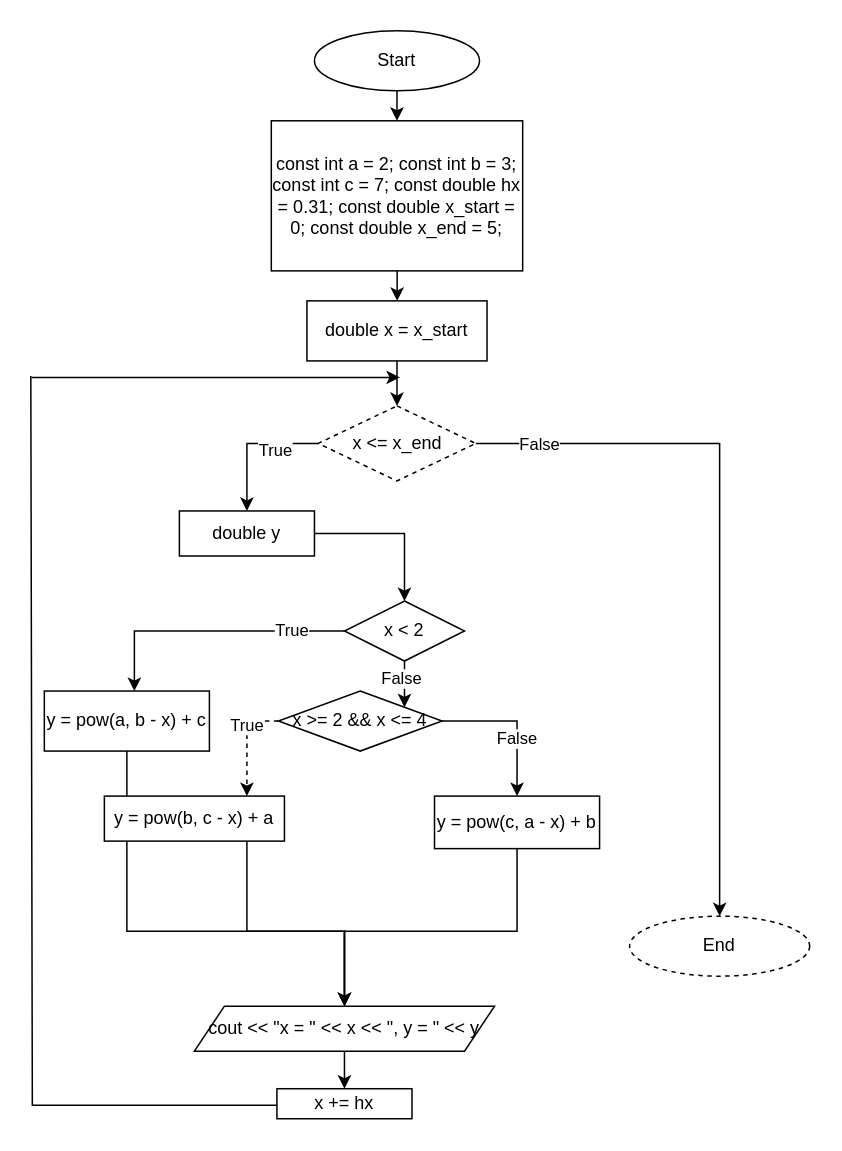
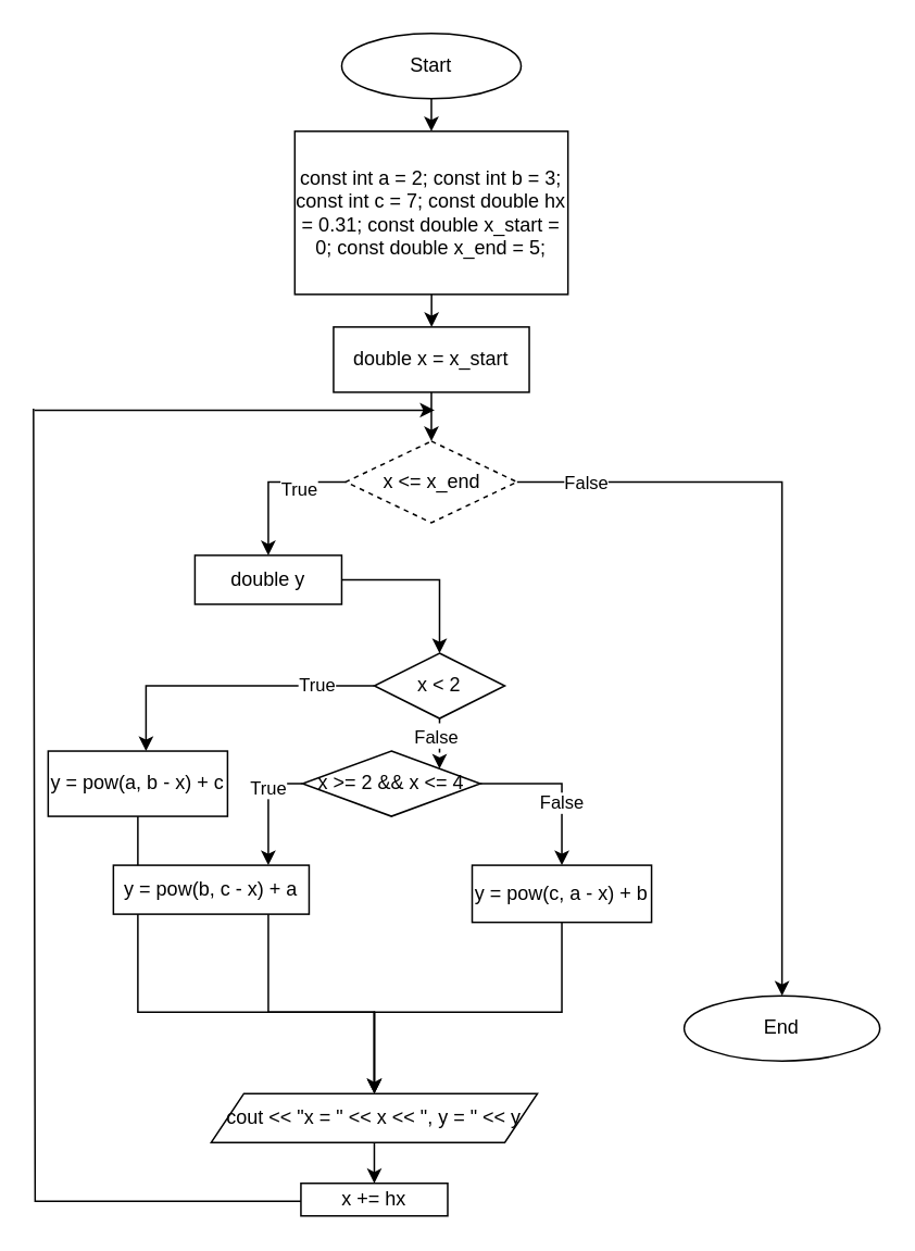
  <mxCell id="0" />
  <mxCell id="1" parent="0" />
  <mxCell id="2" style="edgeStyle=orthogonalEdgeStyle;rounded=0;orthogonalLoop=1;jettySize=auto;html=1;" parent="1" source="3" target="5" edge="1"><mxGeometry relative="1" as="geometry"><mxPoint x="264" y="90" as="targetPoint" /></mxGeometry></mxCell>
  <mxCell id="3" value="Start" style="ellipse;whiteSpace=wrap;html=1;" parent="1" vertex="1"><mxGeometry x="209" y="20" width="110" height="40" as="geometry" /></mxCell>
  <mxCell id="4" style="edgeStyle=orthogonalEdgeStyle;rounded=0;orthogonalLoop=1;jettySize=auto;html=1;" parent="1" source="5" target="7" edge="1"><mxGeometry relative="1" as="geometry"><mxPoint x="264" y="210" as="targetPoint" /></mxGeometry></mxCell>
  <mxCell id="5" value="const int a = 2; const int&amp;nbsp;b = 3; const int c = 7; const double hx = 0.31; const double x_start = 0; const double x_end = 5;" style="rounded=0;whiteSpace=wrap;html=1;" parent="1" vertex="1"><mxGeometry x="180.25" y="80" width="167.5" height="100" as="geometry" /></mxCell>
  <mxCell id="6" style="edgeStyle=orthogonalEdgeStyle;rounded=0;orthogonalLoop=1;jettySize=auto;html=1;" parent="1" source="7" target="12" edge="1"><mxGeometry relative="1" as="geometry"><mxPoint x="264" y="270" as="targetPoint" /></mxGeometry></mxCell>
  <mxCell id="7" value="double x = x_start" style="rounded=0;whiteSpace=wrap;html=1;" parent="1" vertex="1"><mxGeometry x="204" y="200" width="120" height="40" as="geometry" /></mxCell>
  <mxCell id="8" style="edgeStyle=orthogonalEdgeStyle;rounded=0;orthogonalLoop=1;jettySize=auto;html=1;" parent="1" source="12" target="14" edge="1"><mxGeometry relative="1" as="geometry"><mxPoint x="169" y="340" as="targetPoint" /></mxGeometry></mxCell>
  <mxCell id="9" value="True" style="edgeLabel;html=1;align=center;verticalAlign=middle;resizable=0;points=[];" parent="8" vertex="1" connectable="0"><mxGeometry x="-0.363" y="4" relative="1" as="geometry"><mxPoint as="offset" /></mxGeometry></mxCell>
  <mxCell id="10" style="edgeStyle=orthogonalEdgeStyle;rounded=0;orthogonalLoop=1;jettySize=auto;html=1;" parent="1" source="12" target="36" edge="1"><mxGeometry relative="1" as="geometry"><mxPoint x="479" y="630" as="targetPoint" /></mxGeometry></mxCell>
  <mxCell id="11" value="False" style="edgeLabel;html=1;align=center;verticalAlign=middle;resizable=0;points=[];" parent="10" vertex="1" connectable="0"><mxGeometry x="-0.826" relative="1" as="geometry"><mxPoint as="offset" /></mxGeometry></mxCell>
  <mxCell id="12" value="x &amp;lt;= x_end" style="rhombus;whiteSpace=wrap;html=1;dashed=1;" parent="1" vertex="1"><mxGeometry x="211.5" y="270" width="105" height="50" as="geometry" /></mxCell>
  <mxCell id="13" style="edgeStyle=orthogonalEdgeStyle;rounded=0;orthogonalLoop=1;jettySize=auto;html=1;" parent="1" source="14" target="19" edge="1"><mxGeometry relative="1" as="geometry"><mxPoint x="164" y="400" as="targetPoint" /></mxGeometry></mxCell>
  <mxCell id="14" value="double y" style="rounded=0;whiteSpace=wrap;html=1;" parent="1" vertex="1"><mxGeometry x="119" y="340" width="90" height="30" as="geometry" /></mxCell>
  <mxCell id="15" style="edgeStyle=orthogonalEdgeStyle;rounded=0;orthogonalLoop=1;jettySize=auto;html=1;" parent="1" source="19" target="21" edge="1"><mxGeometry relative="1" as="geometry"><mxPoint x="99" y="450" as="targetPoint" /><Array as="points"><mxPoint x="89" y="420" /></Array></mxGeometry></mxCell>
  <mxCell id="16" value="True" style="edgeLabel;html=1;align=center;verticalAlign=middle;resizable=0;points=[];" parent="15" vertex="1" connectable="0"><mxGeometry x="-0.595" y="-1" relative="1" as="geometry"><mxPoint as="offset" /></mxGeometry></mxCell>
- <mxCell id="17" style="edgeStyle=orthogonalEdgeStyle;rounded=0;orthogonalLoop=1;jettySize=auto;html=1;" parent="1" source="19" target="26" edge="1"><mxGeometry relative="1" as="geometry"><mxPoint x="239" y="450" as="targetPoint" /><Array as="points"><mxPoint x="239" y="420" /></Array></mxGeometry></mxCell>
+ <mxCell id="17" style="edgeStyle=orthogonalEdgeStyle;rounded=0;orthogonalLoop=1;jettySize=auto;html=1;dashed=1;" parent="1" source="19" target="26" edge="1"><mxGeometry relative="1" as="geometry"><mxPoint x="239" y="450" as="targetPoint" /><Array as="points"><mxPoint x="239" y="420" /></Array></mxGeometry></mxCell>
  <mxCell id="18" value="False" style="edgeLabel;html=1;align=center;verticalAlign=middle;resizable=0;points=[];" parent="17" vertex="1" connectable="0"><mxGeometry x="-0.314" y="-3" relative="1" as="geometry"><mxPoint as="offset" /></mxGeometry></mxCell>
  <mxCell id="19" value="x &lt; 2" style="rhombus;whiteSpace=wrap;html=1;" parent="1" vertex="1"><mxGeometry x="229" y="400" width="80" height="40" as="geometry" /></mxCell>
  <mxCell id="20" style="edgeStyle=orthogonalEdgeStyle;rounded=0;orthogonalLoop=1;jettySize=auto;html=1;entryX=0.5;entryY=0;entryDx=0;entryDy=0;" parent="1" source="21" target="32" edge="1"><mxGeometry relative="1" as="geometry"><Array as="points"><mxPoint x="84" y="620" /><mxPoint x="229" y="620" /></Array></mxGeometry></mxCell>
  <mxCell id="21" value="y = pow(a, b - x) + c" style="rounded=0;whiteSpace=wrap;html=1;" parent="1" vertex="1"><mxGeometry x="29" y="460" width="110" height="40" as="geometry" /></mxCell>
- <mxCell id="22" style="edgeStyle=orthogonalEdgeStyle;rounded=0;orthogonalLoop=1;jettySize=auto;html=1;dashed=1;" parent="1" source="26" target="28" edge="1"><mxGeometry relative="1" as="geometry"><mxPoint x="159" y="530" as="targetPoint" /><Array as="points"><mxPoint x="164" y="480" /></Array></mxGeometry></mxCell>
+ <mxCell id="22" style="edgeStyle=orthogonalEdgeStyle;rounded=0;orthogonalLoop=1;jettySize=auto;html=1;" parent="1" source="26" target="28" edge="1"><mxGeometry relative="1" as="geometry"><mxPoint x="159" y="530" as="targetPoint" /><Array as="points"><mxPoint x="164" y="480" /></Array></mxGeometry></mxCell>
  <mxCell id="23" value="True" style="edgeLabel;html=1;align=center;verticalAlign=middle;resizable=0;points=[];" parent="22" vertex="1" connectable="0"><mxGeometry x="-0.358" y="-1" relative="1" as="geometry"><mxPoint as="offset" /></mxGeometry></mxCell>
  <mxCell id="24" style="edgeStyle=orthogonalEdgeStyle;rounded=0;orthogonalLoop=1;jettySize=auto;html=1;" parent="1" source="26" target="30" edge="1"><mxGeometry relative="1" as="geometry"><mxPoint x="319" y="530" as="targetPoint" /><Array as="points"><mxPoint x="344" y="480" /></Array></mxGeometry></mxCell>
  <mxCell id="25" value="False" style="edgeLabel;html=1;align=center;verticalAlign=middle;resizable=0;points=[];" parent="24" vertex="1" connectable="0"><mxGeometry x="0.216" y="-1" relative="1" as="geometry"><mxPoint as="offset" /></mxGeometry></mxCell>
  <mxCell id="26" value="x &amp;gt;= 2 &amp;amp;&amp;amp; x &amp;lt;= 4" style="rhombus;whiteSpace=wrap;html=1;" parent="1" vertex="1"><mxGeometry x="185" y="460" width="109" height="40" as="geometry" /></mxCell>
  <mxCell id="27" style="edgeStyle=orthogonalEdgeStyle;rounded=0;orthogonalLoop=1;jettySize=auto;html=1;entryX=0.5;entryY=0;entryDx=0;entryDy=0;" parent="1" source="28" target="32" edge="1"><mxGeometry relative="1" as="geometry"><Array as="points"><mxPoint x="164" y="620" /><mxPoint x="229" y="620" /></Array></mxGeometry></mxCell>
  <mxCell id="28" value="y = pow(b, c - x) + a" style="rounded=0;whiteSpace=wrap;html=1;" parent="1" vertex="1"><mxGeometry x="69" y="530" width="120" height="30" as="geometry" /></mxCell>
  <mxCell id="29" style="edgeStyle=orthogonalEdgeStyle;rounded=0;orthogonalLoop=1;jettySize=auto;html=1;" parent="1" source="30" target="32" edge="1"><mxGeometry relative="1" as="geometry"><mxPoint x="344" y="620" as="targetPoint" /><Array as="points"><mxPoint x="344" y="620" /><mxPoint x="229" y="620" /></Array></mxGeometry></mxCell>
  <mxCell id="30" value="y = pow(c, a - x) + b" style="rounded=0;whiteSpace=wrap;html=1;" parent="1" vertex="1"><mxGeometry x="289" y="530" width="110" height="35" as="geometry" /></mxCell>
  <mxCell id="31" style="edgeStyle=orthogonalEdgeStyle;rounded=0;orthogonalLoop=1;jettySize=auto;html=1;" parent="1" source="32" target="34" edge="1"><mxGeometry relative="1" as="geometry"><mxPoint x="229" y="730" as="targetPoint" /></mxGeometry></mxCell>
  <mxCell id="32" value="cout &amp;lt;&amp;lt; &quot;x = &quot; &amp;lt;&amp;lt; x &amp;lt;&amp;lt; &quot;, y = &quot; &amp;lt;&amp;lt; y" style="shape=parallelogram;perimeter=parallelogramPerimeter;whiteSpace=wrap;html=1;fixedSize=1;" parent="1" vertex="1"><mxGeometry x="129" y="670" width="200" height="30" as="geometry" /></mxCell>
  <mxCell id="33" style="edgeStyle=orthogonalEdgeStyle;rounded=0;orthogonalLoop=1;jettySize=auto;html=1;endArrow=none;endFill=0;" parent="1" edge="1"><mxGeometry relative="1" as="geometry"><mxPoint x="20" y="250" as="targetPoint" /><mxPoint x="185" y="736" as="sourcePoint" /><Array as="points"><mxPoint x="21" y="736" /></Array></mxGeometry></mxCell>
  <mxCell id="34" value="x += hx" style="rounded=0;whiteSpace=wrap;html=1;" parent="1" vertex="1"><mxGeometry x="184" y="725" width="90" height="20" as="geometry" /></mxCell>
  <mxCell id="35" value="" style="endArrow=classic;html=1;rounded=0;" parent="1" edge="1"><mxGeometry width="50" height="50" relative="1" as="geometry"><mxPoint x="20.476" y="251" as="sourcePoint" /><mxPoint x="266" y="251" as="targetPoint" /></mxGeometry></mxCell>
- <mxCell id="36" value="End" style="ellipse;whiteSpace=wrap;html=1;dashed=1;" parent="1" vertex="1"><mxGeometry x="419" y="610" width="120" height="40" as="geometry" /></mxCell>
+ <mxCell id="36" value="End" style="ellipse;whiteSpace=wrap;html=1;" parent="1" vertex="1"><mxGeometry x="419" y="610" width="120" height="40" as="geometry" /></mxCell>
